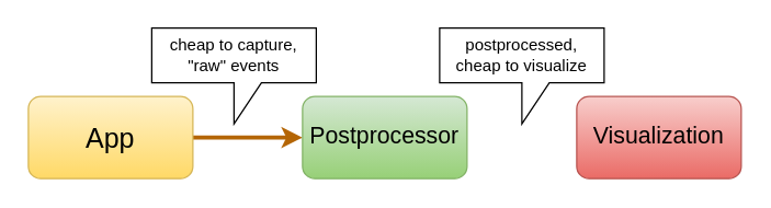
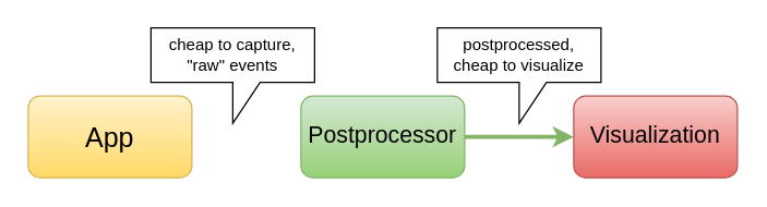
  <mxCell id="0" />
  <mxCell id="1" parent="0" />
- <mxCell id="2" value="" style="edgeStyle=orthogonalEdgeStyle;rounded=0;orthogonalLoop=1;jettySize=auto;html=1;fontSize=20;strokeWidth=3;fillColor=#fad7ac;strokeColor=#b46504;" parent="1" source="3" target="5" edge="1"><mxGeometry relative="1" as="geometry" /></mxCell>
  <mxCell id="3" value="App" style="rounded=1;whiteSpace=wrap;html=1;gradientColor=#ffd966;fillColor=#fff2cc;strokeColor=#d6b656;fontSize=20;" parent="1" vertex="1"><mxGeometry x="20" y="70" width="120" height="60" as="geometry" /></mxCell>
+ <mxCell id="4" value="" style="edgeStyle=orthogonalEdgeStyle;rounded=0;orthogonalLoop=1;jettySize=auto;html=1;fontSize=20;strokeWidth=3;gradientColor=#97d077;fillColor=#d5e8d4;strokeColor=#82b366;" parent="1" source="5" target="6" edge="1"><mxGeometry relative="1" as="geometry" /></mxCell>
  <mxCell id="5" value="Postprocessor" style="rounded=1;whiteSpace=wrap;html=1;gradientColor=#97d077;fillColor=#d5e8d4;strokeColor=#82b366;fontSize=17;" parent="1" vertex="1"><mxGeometry x="220" y="70" width="120" height="60" as="geometry" /></mxCell>
  <mxCell id="6" value="Visualization" style="rounded=1;whiteSpace=wrap;html=1;fillColor=#f8cecc;strokeColor=#b85450;fontSize=17;gradientColor=#ea6b66;" parent="1" vertex="1"><mxGeometry x="420" y="70" width="120" height="60" as="geometry" /></mxCell>
  <mxCell id="7" value="cheap to capture, &quot;raw&quot; events" style="shape=callout;whiteSpace=wrap;html=1;perimeter=calloutPerimeter;" parent="1" vertex="1"><mxGeometry x="110" y="20" width="120" height="70" as="geometry" /></mxCell>
  <mxCell id="8" value="postprocessed,&lt;br&gt;cheap to visualize" style="shape=callout;whiteSpace=wrap;html=1;perimeter=calloutPerimeter;" parent="1" vertex="1"><mxGeometry x="320" y="20" width="120" height="70" as="geometry" /></mxCell>
